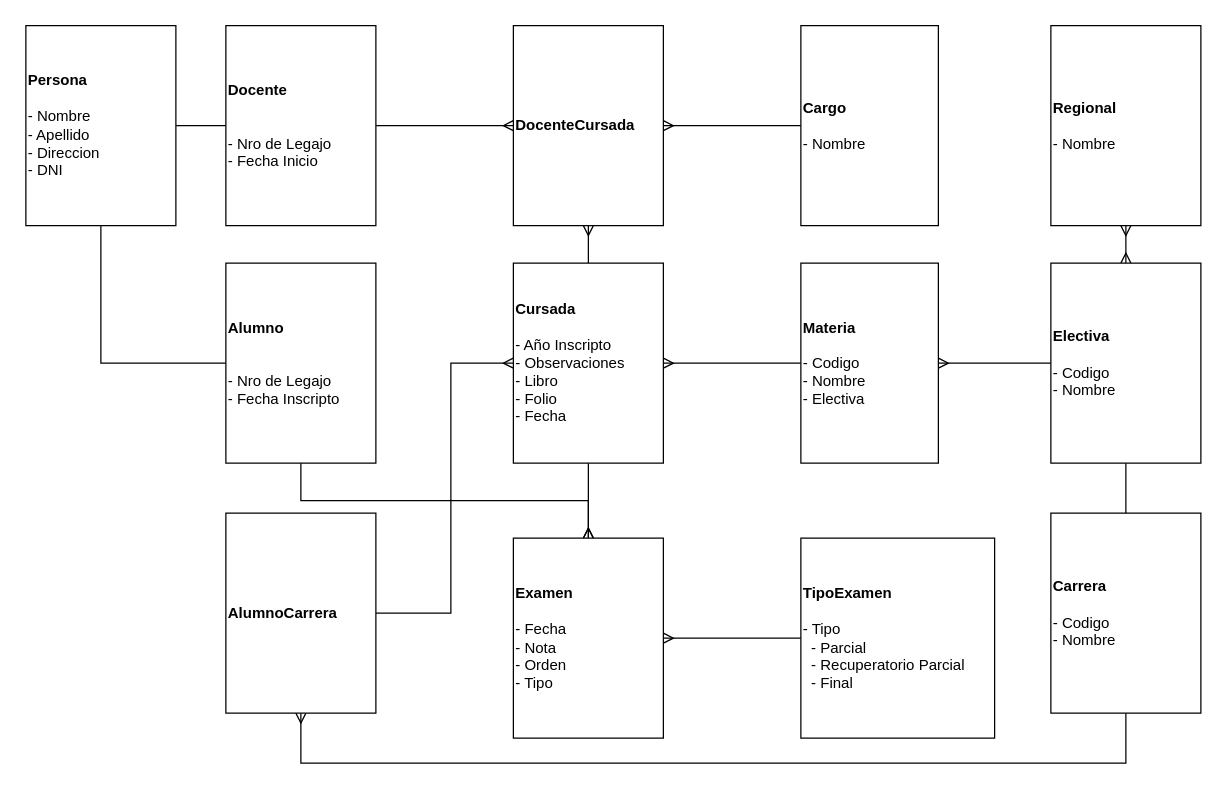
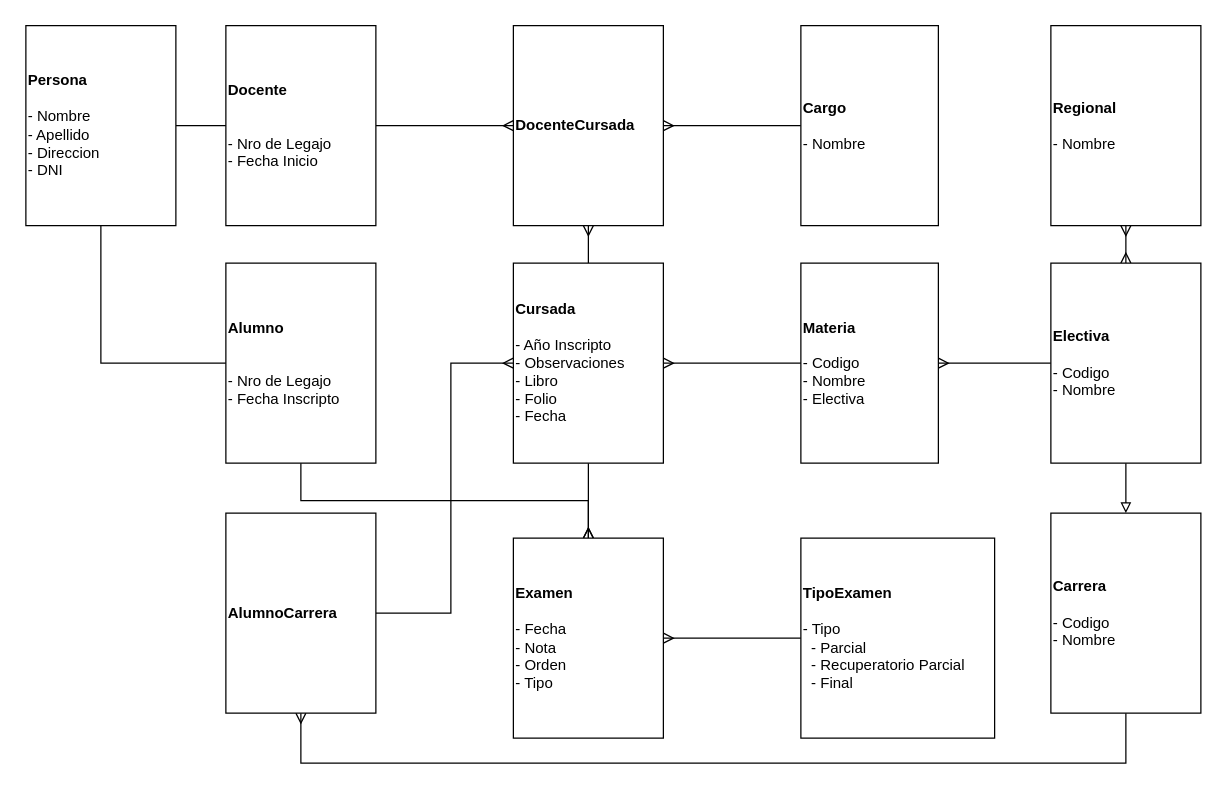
  <mxCell id="0" />
  <mxCell id="1" parent="0" />
  <mxCell id="2" style="edgeStyle=orthogonalEdgeStyle;rounded=0;orthogonalLoop=1;jettySize=auto;html=1;endArrow=ERmany;endFill=0;" edge="1" parent="1" source="28" target="12"><mxGeometry relative="1" as="geometry"><Array as="points"><mxPoint x="360" y="490" /><mxPoint x="360" y="290" /></Array></mxGeometry></mxCell>
  <mxCell id="3" style="edgeStyle=orthogonalEdgeStyle;rounded=0;orthogonalLoop=1;jettySize=auto;html=1;exitX=0.5;exitY=1;exitDx=0;exitDy=0;startArrow=none;startFill=0;endArrow=ERmany;endFill=0;" edge="1" parent="1" source="4" target="13"><mxGeometry relative="1" as="geometry" /></mxCell>
  <mxCell id="4" value="&lt;b&gt;Alumno&lt;/b&gt;&lt;br&gt;&lt;br&gt;&lt;br&gt;- Nro de Legajo&lt;br&gt;- Fecha Inscripto" style="rounded=0;whiteSpace=wrap;html=1;align=left;" vertex="1" parent="1"><mxGeometry x="180" y="210" width="120" height="160" as="geometry" /></mxCell>
  <mxCell id="5" style="edgeStyle=orthogonalEdgeStyle;rounded=0;orthogonalLoop=1;jettySize=auto;html=1;exitX=0;exitY=0.5;exitDx=0;exitDy=0;endArrow=ERmany;endFill=0;" edge="1" parent="1" source="6" target="12"><mxGeometry relative="1" as="geometry" /></mxCell>
  <mxCell id="6" value="&lt;b&gt;Materia&lt;/b&gt;&lt;br&gt;&lt;br&gt;- Codigo&lt;br&gt;- Nombre&lt;br&gt;- Electiva" style="rounded=0;whiteSpace=wrap;html=1;align=left;" vertex="1" parent="1"><mxGeometry x="640" y="210" width="110" height="160" as="geometry" /></mxCell>
  <mxCell id="7" style="edgeStyle=orthogonalEdgeStyle;rounded=0;orthogonalLoop=1;jettySize=auto;html=1;exitX=0;exitY=0.5;exitDx=0;exitDy=0;entryX=1;entryY=0.5;entryDx=0;entryDy=0;endArrow=ERmany;endFill=0;" edge="1" parent="1" source="27" target="6"><mxGeometry relative="1" as="geometry" /></mxCell>
  <mxCell id="8" style="edgeStyle=orthogonalEdgeStyle;rounded=0;orthogonalLoop=1;jettySize=auto;html=1;exitX=0.5;exitY=1;exitDx=0;exitDy=0;entryX=0.5;entryY=1;entryDx=0;entryDy=0;startArrow=none;startFill=0;endArrow=ERmany;endFill=0;" edge="1" parent="1" source="9" target="28"><mxGeometry relative="1" as="geometry"><Array as="points"><mxPoint x="900" y="610" /><mxPoint x="240" y="610" /></Array></mxGeometry></mxCell>
  <mxCell id="9" value="&lt;b&gt;Carrera&lt;/b&gt;&lt;br&gt;&lt;br&gt;- Codigo&lt;br&gt;- Nombre" style="rounded=0;whiteSpace=wrap;html=1;align=left;" vertex="1" parent="1"><mxGeometry x="840" y="410" width="120" height="160" as="geometry" /></mxCell>
  <mxCell id="10" style="edgeStyle=orthogonalEdgeStyle;rounded=0;orthogonalLoop=1;jettySize=auto;html=1;exitX=0.5;exitY=1;exitDx=0;exitDy=0;entryX=0.5;entryY=0;entryDx=0;entryDy=0;endArrow=ERmany;endFill=0;" edge="1" parent="1" source="12" target="13"><mxGeometry relative="1" as="geometry" /></mxCell>
  <mxCell id="11" style="edgeStyle=orthogonalEdgeStyle;rounded=0;orthogonalLoop=1;jettySize=auto;html=1;exitX=0.5;exitY=0;exitDx=0;exitDy=0;entryX=0.5;entryY=1;entryDx=0;entryDy=0;endArrow=ERmany;endFill=0;" edge="1" parent="1" source="12" target="21"><mxGeometry relative="1" as="geometry" /></mxCell>
  <mxCell id="12" value="&lt;b&gt;Cursada&lt;/b&gt;&lt;br&gt;&lt;br&gt;- Año Inscripto&lt;br&gt;- Observaciones&lt;br&gt;- Libro&lt;br&gt;- Folio&lt;br&gt;- Fecha" style="rounded=0;whiteSpace=wrap;html=1;align=left;" vertex="1" parent="1"><mxGeometry x="410" y="210" width="120" height="160" as="geometry" /></mxCell>
  <mxCell id="13" value="&lt;b&gt;Examen&lt;/b&gt;&lt;br&gt;&lt;br&gt;- Fecha&lt;br&gt;- Nota&lt;br&gt;- Orden&lt;br&gt;- Tipo" style="rounded=0;whiteSpace=wrap;html=1;align=left;" vertex="1" parent="1"><mxGeometry x="410" y="430" width="120" height="160" as="geometry" /></mxCell>
  <mxCell id="14" style="edgeStyle=orthogonalEdgeStyle;rounded=0;orthogonalLoop=1;jettySize=auto;html=1;exitX=0;exitY=0.5;exitDx=0;exitDy=0;endArrow=ERmany;endFill=0;" edge="1" parent="1" source="15" target="13"><mxGeometry relative="1" as="geometry" /></mxCell>
  <mxCell id="15" value="&lt;b&gt;TipoExamen&lt;/b&gt;&lt;br&gt;&lt;br&gt;- Tipo&lt;br&gt;&amp;nbsp; - Parcial&lt;br&gt;&amp;nbsp; - Recuperatorio Parcial&lt;br&gt;&amp;nbsp; - Final&lt;br&gt;" style="rounded=0;whiteSpace=wrap;html=1;align=left;" vertex="1" parent="1"><mxGeometry x="640" y="430" width="155" height="160" as="geometry" /></mxCell>
  <mxCell id="16" style="edgeStyle=orthogonalEdgeStyle;rounded=0;orthogonalLoop=1;jettySize=auto;html=1;exitX=1;exitY=0.5;exitDx=0;exitDy=0;entryX=0;entryY=0.5;entryDx=0;entryDy=0;endArrow=ERmany;endFill=0;" edge="1" parent="1" source="17" target="21"><mxGeometry relative="1" as="geometry" /></mxCell>
  <mxCell id="17" value="&lt;b&gt;Docente&lt;/b&gt;&lt;br&gt;&lt;br&gt;&lt;br&gt;- Nro de Legajo&lt;br&gt;- Fecha Inicio" style="rounded=0;whiteSpace=wrap;html=1;align=left;" vertex="1" parent="1"><mxGeometry x="180" y="20" width="120" height="160" as="geometry" /></mxCell>
  <mxCell id="18" style="edgeStyle=none;rounded=0;orthogonalLoop=1;jettySize=auto;html=1;exitX=1;exitY=0.5;exitDx=0;exitDy=0;entryX=0;entryY=0.5;entryDx=0;entryDy=0;endArrow=none;endFill=0;" edge="1" parent="1" source="20" target="17"><mxGeometry relative="1" as="geometry" /></mxCell>
  <mxCell id="19" style="edgeStyle=orthogonalEdgeStyle;rounded=0;orthogonalLoop=1;jettySize=auto;html=1;exitX=0.5;exitY=1;exitDx=0;exitDy=0;entryX=0;entryY=0.5;entryDx=0;entryDy=0;endArrow=none;endFill=0;" edge="1" parent="1" source="20" target="4"><mxGeometry relative="1" as="geometry" /></mxCell>
  <mxCell id="20" value="&lt;b&gt;Persona&lt;/b&gt;&lt;br&gt;&lt;br&gt;- Nombre&lt;br&gt;- Apellido&lt;br&gt;- Direccion&lt;br&gt;- DNI" style="rounded=0;whiteSpace=wrap;html=1;align=left;" vertex="1" parent="1"><mxGeometry x="20" y="20" width="120" height="160" as="geometry" /></mxCell>
  <mxCell id="21" value="&lt;b&gt;DocenteCursada&lt;/b&gt;" style="rounded=0;whiteSpace=wrap;html=1;align=left;" vertex="1" parent="1"><mxGeometry x="410" y="20" width="120" height="160" as="geometry" /></mxCell>
  <mxCell id="22" style="edgeStyle=orthogonalEdgeStyle;rounded=0;orthogonalLoop=1;jettySize=auto;html=1;exitX=0;exitY=0.5;exitDx=0;exitDy=0;entryX=1;entryY=0.5;entryDx=0;entryDy=0;endArrow=ERmany;endFill=0;" edge="1" parent="1" source="23" target="21"><mxGeometry relative="1" as="geometry" /></mxCell>
  <mxCell id="23" value="&lt;b&gt;Cargo&lt;br&gt;&lt;/b&gt;&lt;br&gt;- Nombre" style="rounded=0;whiteSpace=wrap;html=1;align=left;" vertex="1" parent="1"><mxGeometry x="640" y="20" width="110" height="160" as="geometry" /></mxCell>
  <mxCell id="24" style="edgeStyle=orthogonalEdgeStyle;rounded=0;orthogonalLoop=1;jettySize=auto;html=1;exitX=0.5;exitY=1;exitDx=0;exitDy=0;entryX=0.5;entryY=0;entryDx=0;entryDy=0;startArrow=ERmany;startFill=0;endArrow=ERmany;endFill=0;" edge="1" parent="1" source="25" target="27"><mxGeometry relative="1" as="geometry" /></mxCell>
  <mxCell id="25" value="&lt;b&gt;Regional&lt;/b&gt;&lt;br&gt;&lt;br&gt;- Nombre" style="rounded=0;whiteSpace=wrap;html=1;align=left;" vertex="1" parent="1"><mxGeometry x="840" y="20" width="120" height="160" as="geometry" /></mxCell>
- <mxCell id="26" style="edgeStyle=orthogonalEdgeStyle;rounded=0;orthogonalLoop=1;jettySize=auto;html=1;exitX=0.5;exitY=1;exitDx=0;exitDy=0;entryX=0.5;entryY=0;entryDx=0;entryDy=0;startArrow=none;startFill=0;endArrow=none;endFill=0;" edge="1" parent="1" source="27" target="9"><mxGeometry relative="1" as="geometry" /></mxCell>
+ <mxCell id="26" style="edgeStyle=orthogonalEdgeStyle;rounded=0;orthogonalLoop=1;jettySize=auto;html=1;exitX=0.5;exitY=1;exitDx=0;exitDy=0;entryX=0.5;entryY=0;entryDx=0;entryDy=0;startArrow=none;startFill=0;endArrow=block;endFill=0;" edge="1" parent="1" source="27" target="9"><mxGeometry relative="1" as="geometry" /></mxCell>
  <mxCell id="27" value="&lt;b&gt;Electiva&lt;/b&gt;&lt;br&gt;&lt;br&gt;- Codigo&lt;br&gt;- Nombre" style="rounded=0;whiteSpace=wrap;html=1;align=left;" vertex="1" parent="1"><mxGeometry x="840" y="210" width="120" height="160" as="geometry" /></mxCell>
  <mxCell id="28" value="&lt;b&gt;AlumnoCarrera&lt;/b&gt;" style="rounded=0;whiteSpace=wrap;html=1;align=left;" vertex="1" parent="1"><mxGeometry x="180" y="410" width="120" height="160" as="geometry" /></mxCell>
